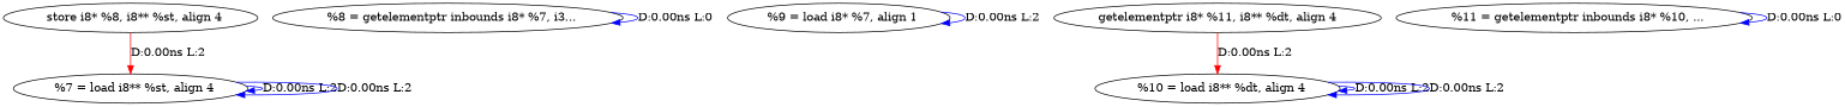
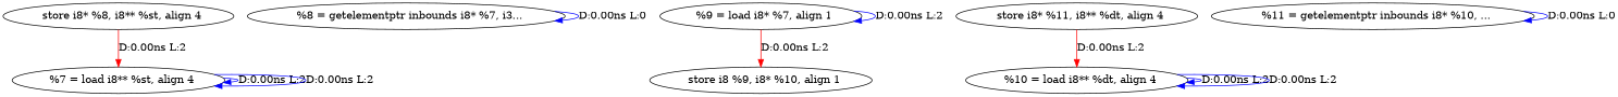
  digraph {
    edge [color=blue]
    n1 [label="  %7 = load i8** %st, align 4"]
    n2 [label="  store i8* %8, i8** %st, align 4"]
    n3 [label="  %8 = getelementptr inbounds i8* %7, i3..."]
    n4 [label="  %9 = load i8* %7, align 1"]
+   n5 [label="  store i8 %9, i8* %10, align 1"]
    n6 [label="  %10 = load i8** %dt, align 4"]
-   n7 [label="getelementptr i8* %11, i8** %dt, align 4"]
+   n7 [label="  store i8* %11, i8** %dt, align 4"]
    n8 [label="  %11 = getelementptr inbounds i8* %10, ..."]
    n1 -> n1 [label="D:0.00ns L:2"]
    n1 -> n1 [label="D:0.00ns L:2"]
    n2 -> n1 [color=red label="D:0.00ns L:2"]
    n3 -> n3 [label="D:0.00ns L:0"]
    n4 -> n4 [label="D:0.00ns L:2"]
+   n4 -> n5 [color=red label="D:0.00ns L:2"]
    n6 -> n6 [label="D:0.00ns L:2"]
    n6 -> n6 [label="D:0.00ns L:2"]
    n7 -> n6 [color=red label="D:0.00ns L:2"]
    n8 -> n8 [label="D:0.00ns L:0"]
  }
